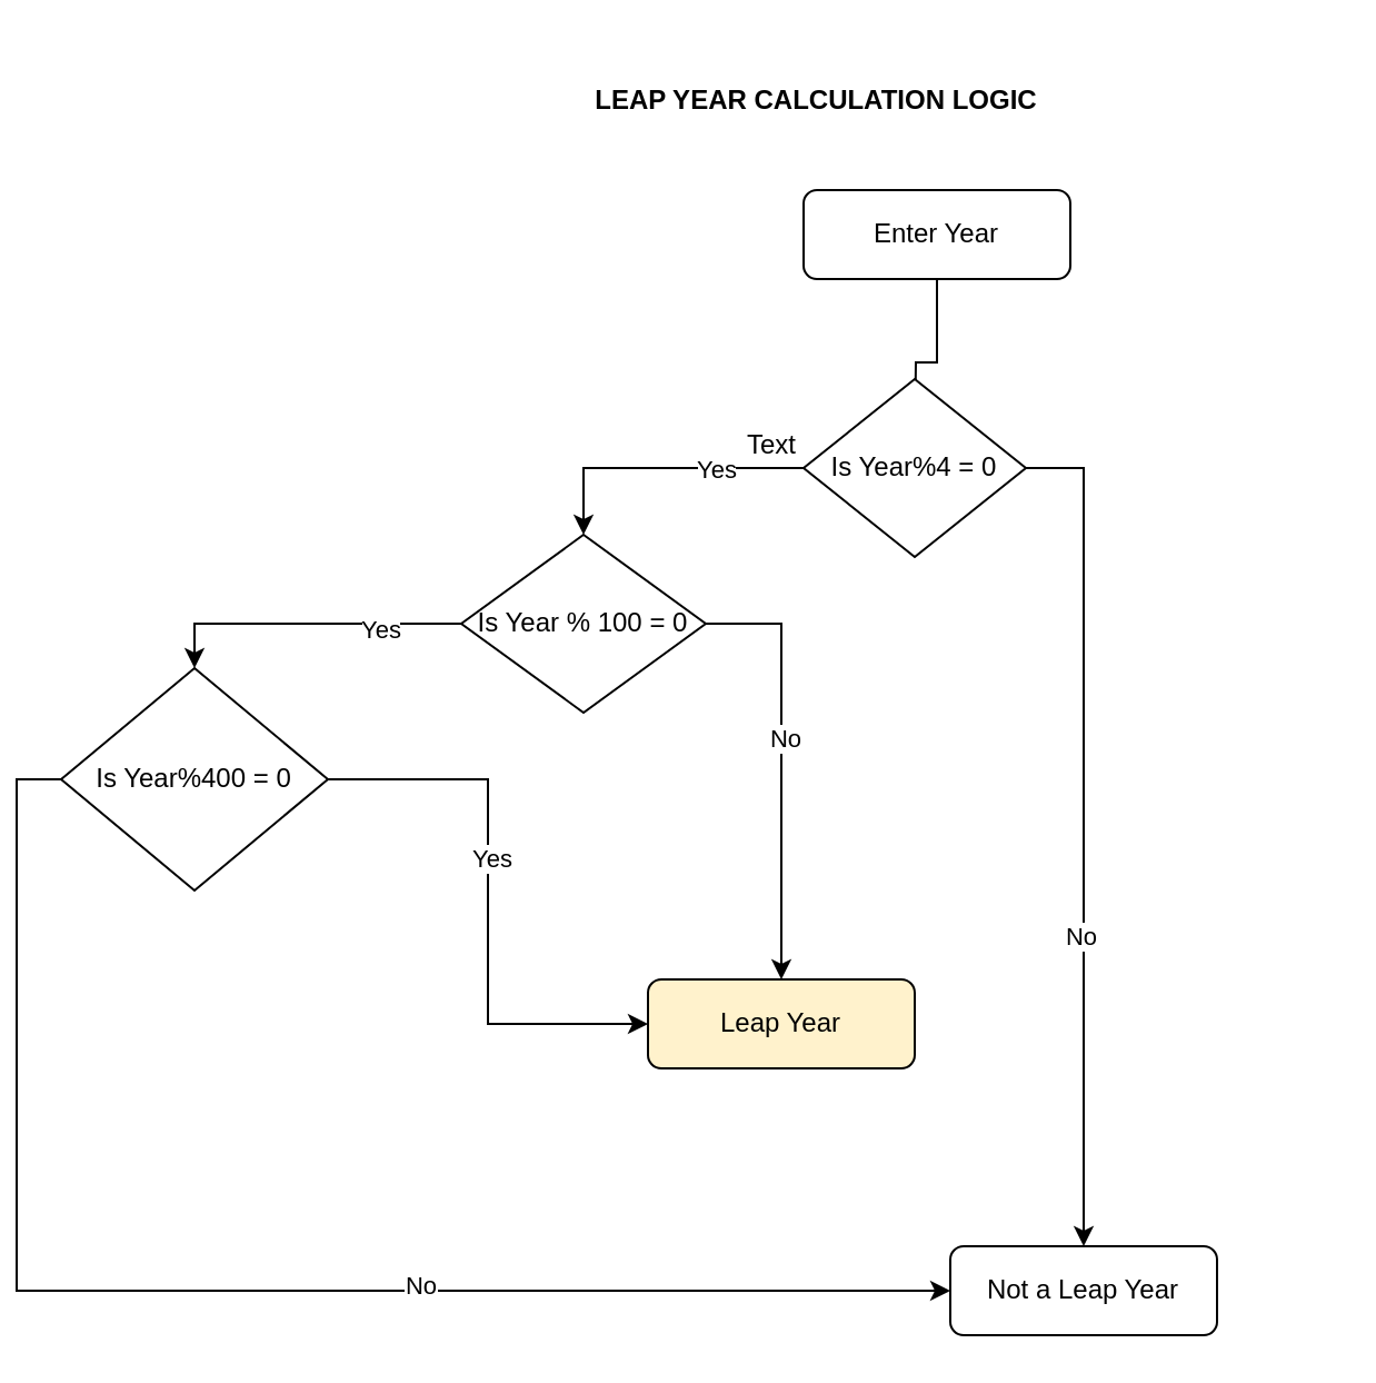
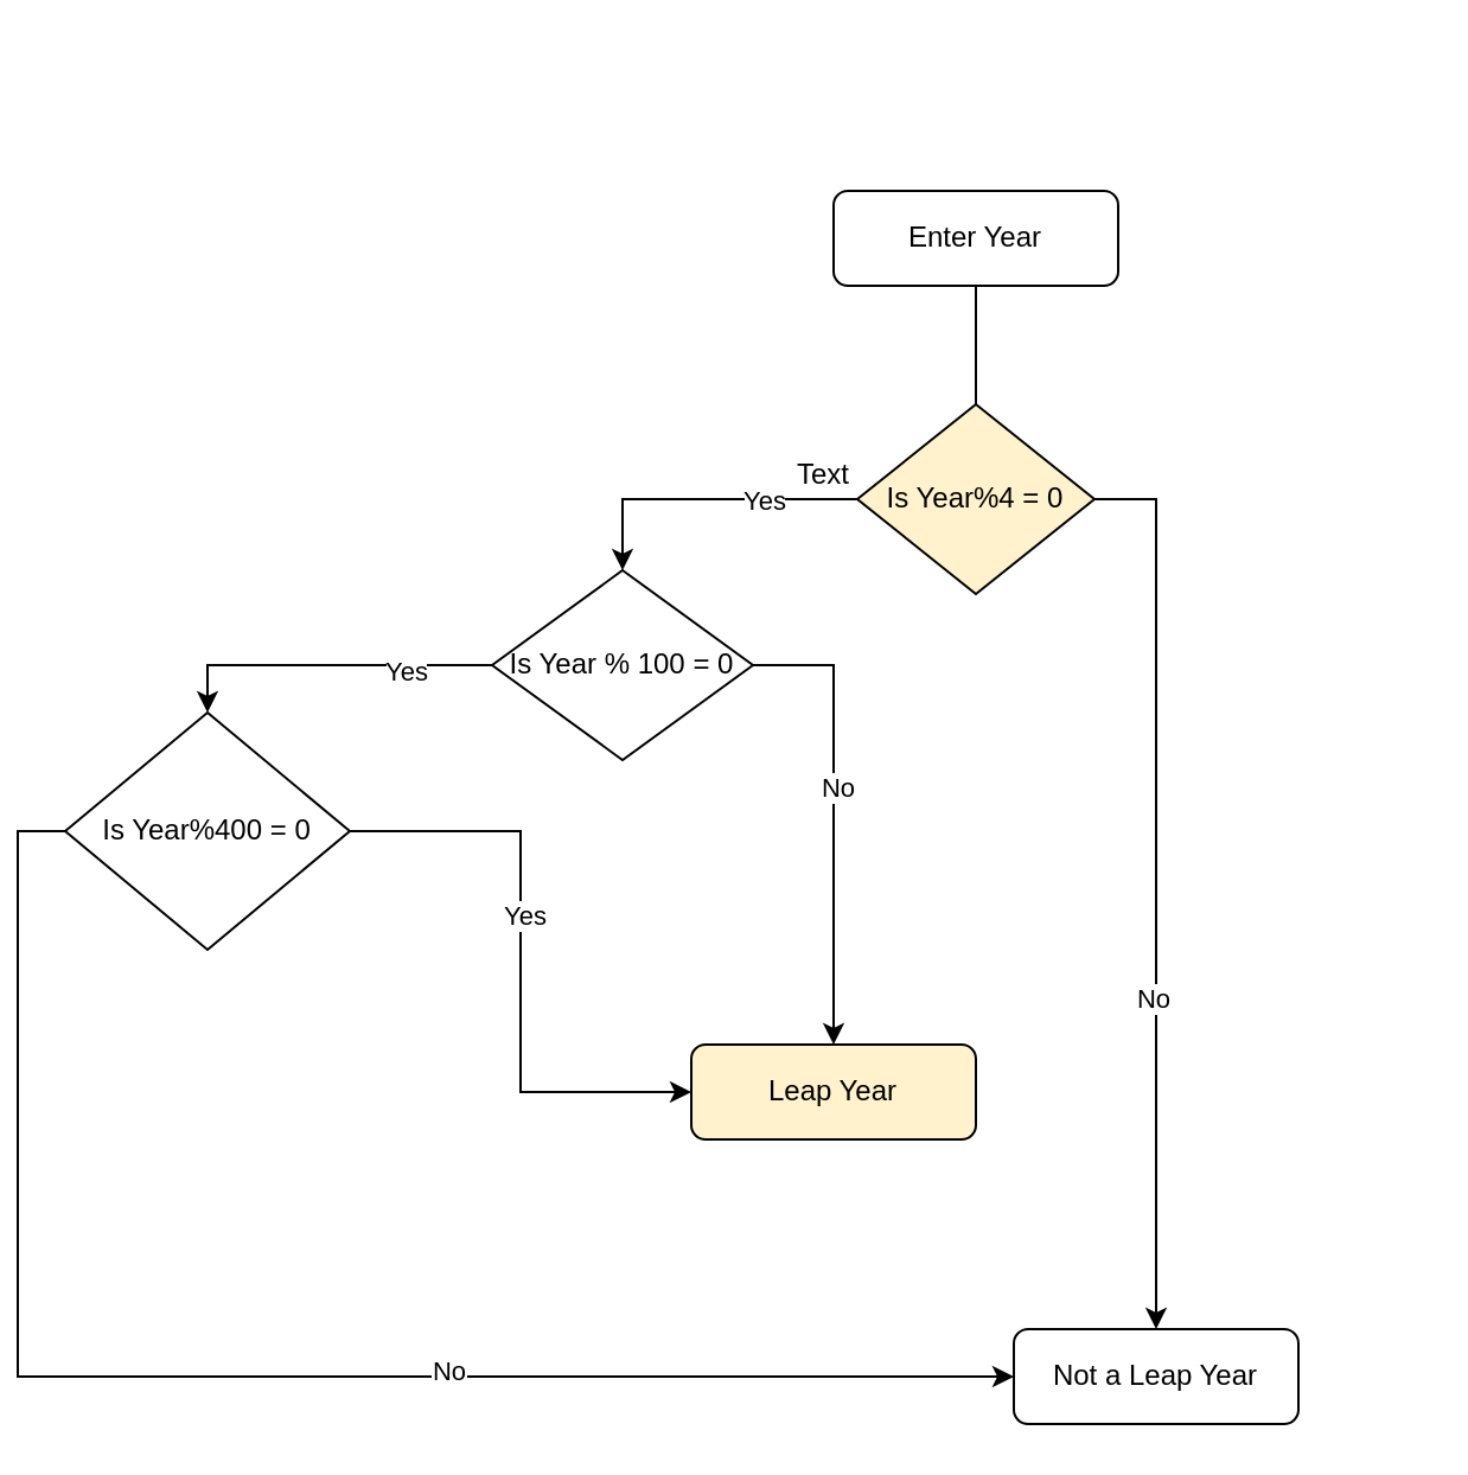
  <mxCell id="0" />
  <mxCell id="1" parent="0" />
  <mxCell id="2" value="" style="edgeStyle=orthogonalEdgeStyle;rounded=0;orthogonalLoop=1;jettySize=auto;html=1;" edge="1" parent="1" source="3"><mxGeometry relative="1" as="geometry"><mxPoint x="404" y="200" as="targetPoint" /></mxGeometry></mxCell>
- <mxCell id="3" value="Enter Year" style="rounded=1;whiteSpace=wrap;html=1;fontSize=12;glass=0;strokeWidth=1;shadow=0;" parent="1" vertex="1"><mxGeometry x="354" y="85" width="120" height="40" as="geometry" /></mxCell>
+ <mxCell id="3" value="Enter Year" style="rounded=1;whiteSpace=wrap;html=1;fontSize=12;glass=0;strokeWidth=1;shadow=0;" parent="1" vertex="1"><mxGeometry x="344" y="80" width="120" height="40" as="geometry" /></mxCell>
  <mxCell id="4" value="Leap Year" style="rounded=1;whiteSpace=wrap;html=1;fontSize=12;glass=0;strokeWidth=1;shadow=0;fillColor=#fff2cc;" parent="1" vertex="1"><mxGeometry x="284" y="440" width="120" height="40" as="geometry" /></mxCell>
  <mxCell id="5" value="Not a Leap Year" style="rounded=1;whiteSpace=wrap;html=1;fontSize=12;glass=0;strokeWidth=1;shadow=0;" vertex="1" parent="1"><mxGeometry x="420" y="560" width="120" height="40" as="geometry" /></mxCell>
  <mxCell id="6" style="edgeStyle=orthogonalEdgeStyle;rounded=0;orthogonalLoop=1;jettySize=auto;html=1;exitX=1;exitY=0.5;exitDx=0;exitDy=0;" edge="1" parent="1" source="10" target="5"><mxGeometry relative="1" as="geometry" /></mxCell>
  <mxCell id="7" value="No" style="edgeLabel;html=1;align=center;verticalAlign=middle;resizable=0;points=[];" vertex="1" connectable="0" parent="6"><mxGeometry x="0.255" y="-2" relative="1" as="geometry"><mxPoint as="offset" /></mxGeometry></mxCell>
  <mxCell id="8" style="edgeStyle=orthogonalEdgeStyle;rounded=0;orthogonalLoop=1;jettySize=auto;html=1;exitX=0;exitY=0.5;exitDx=0;exitDy=0;entryX=0.5;entryY=0;entryDx=0;entryDy=0;" edge="1" parent="1" source="10" target="15"><mxGeometry relative="1" as="geometry" /></mxCell>
  <mxCell id="9" value="Yes" style="edgeLabel;html=1;align=center;verticalAlign=middle;resizable=0;points=[];" vertex="1" connectable="0" parent="8"><mxGeometry x="-0.377" relative="1" as="geometry"><mxPoint as="offset" /></mxGeometry></mxCell>
- <mxCell id="10" value="Is Year%4 = 0" style="rhombus;whiteSpace=wrap;html=1;" vertex="1" parent="1"><mxGeometry x="354" y="170" width="100" height="80" as="geometry" /></mxCell>
+ <mxCell id="10" value="Is Year%4 = 0" style="rhombus;whiteSpace=wrap;html=1;fillColor=#fff2cc;" vertex="1" parent="1"><mxGeometry x="354" y="170" width="100" height="80" as="geometry" /></mxCell>
  <mxCell id="11" style="edgeStyle=orthogonalEdgeStyle;rounded=0;orthogonalLoop=1;jettySize=auto;html=1;exitX=1;exitY=0.5;exitDx=0;exitDy=0;" edge="1" parent="1" source="15" target="4"><mxGeometry relative="1" as="geometry" /></mxCell>
  <mxCell id="12" value="No" style="edgeLabel;html=1;align=center;verticalAlign=middle;resizable=0;points=[];" vertex="1" connectable="0" parent="11"><mxGeometry x="-0.12" y="1" relative="1" as="geometry"><mxPoint as="offset" /></mxGeometry></mxCell>
  <mxCell id="13" style="edgeStyle=orthogonalEdgeStyle;rounded=0;orthogonalLoop=1;jettySize=auto;html=1;exitX=0;exitY=0.5;exitDx=0;exitDy=0;entryX=0.5;entryY=0;entryDx=0;entryDy=0;" edge="1" parent="1" source="15" target="20"><mxGeometry relative="1" as="geometry" /></mxCell>
  <mxCell id="14" value="Yes" style="edgeLabel;html=1;align=center;verticalAlign=middle;resizable=0;points=[];" vertex="1" connectable="0" parent="13"><mxGeometry x="-0.471" y="2" relative="1" as="geometry"><mxPoint as="offset" /></mxGeometry></mxCell>
  <mxCell id="15" value="Is Year % 100 = 0" style="rhombus;whiteSpace=wrap;html=1;" vertex="1" parent="1"><mxGeometry x="200" y="240" width="110" height="80" as="geometry" /></mxCell>
  <mxCell id="16" style="edgeStyle=orthogonalEdgeStyle;rounded=0;orthogonalLoop=1;jettySize=auto;html=1;exitX=1;exitY=0.5;exitDx=0;exitDy=0;entryX=0;entryY=0.5;entryDx=0;entryDy=0;" edge="1" parent="1" source="20" target="4"><mxGeometry relative="1" as="geometry" /></mxCell>
  <mxCell id="17" value="Yes" style="edgeLabel;html=1;align=center;verticalAlign=middle;resizable=0;points=[];" vertex="1" connectable="0" parent="16"><mxGeometry x="-0.154" y="1" relative="1" as="geometry"><mxPoint as="offset" /></mxGeometry></mxCell>
  <mxCell id="18" style="edgeStyle=orthogonalEdgeStyle;rounded=0;orthogonalLoop=1;jettySize=auto;html=1;exitX=0;exitY=0.5;exitDx=0;exitDy=0;entryX=0;entryY=0.5;entryDx=0;entryDy=0;" edge="1" parent="1" source="20" target="5"><mxGeometry relative="1" as="geometry" /></mxCell>
  <mxCell id="19" value="No" style="edgeLabel;html=1;align=center;verticalAlign=middle;resizable=0;points=[];" vertex="1" connectable="0" parent="18"><mxGeometry x="0.286" y="3" relative="1" as="geometry"><mxPoint as="offset" /></mxGeometry></mxCell>
  <mxCell id="20" value="Is Year%400 = 0" style="rhombus;whiteSpace=wrap;html=1;" vertex="1" parent="1"><mxGeometry x="20" y="300" width="120" height="100" as="geometry" /></mxCell>
  <mxCell id="21" value="Text" style="text;html=1;strokeColor=none;fillColor=none;align=center;verticalAlign=middle;whiteSpace=wrap;rounded=0;" vertex="1" parent="1"><mxGeometry x="320" y="190" width="40" height="20" as="geometry" /></mxCell>
- <mxCell id="22" value="&lt;b&gt;LEAP YEAR CALCULATION LOGIC&lt;/b&gt;" style="text;html=1;strokeColor=none;fillColor=none;align=center;verticalAlign=middle;whiteSpace=wrap;rounded=0;" vertex="1" parent="1"><mxGeometry x="130" y="20" width="460" height="50" as="geometry" /></mxCell>
